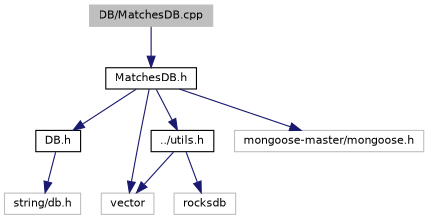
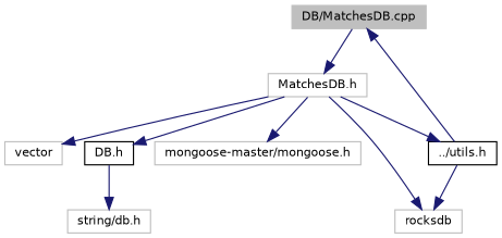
  digraph {
    node [color=grey75 fillcolor=white fontname=Helvetica fontsize=10 shape=record style=filled]
    edge [color=midnightblue fontname=Helvetica fontsize=10 labelfontname=Helvetica labelfontsize=10 style=solid]
    n1 [fillcolor=grey75 fontcolor=black height=0.2 label="DB/MatchesDB.cpp" width=0.4]
-   n2 [color=black height=0.2 label="MatchesDB.h" width=0.4]
+   n2 [height=0.2 label="MatchesDB.h" width=0.4]
    n3 [height=0.2 label=rocksdb width=0.4]
    n4 [height=0.2 label=vector width=0.4]
    n5 [color=black height=0.2 label="DB.h" width=0.4]
    n6 [color=black height=0.2 label="../utils.h" width=0.4]
    n7 [height=0.2 label="mongoose-master/mongoose.h" width=0.4]
    n8 [height=0.2 label="string/db.h" width=0.4]
    n1 -> n2
+   n2 -> n3
    n2 -> n4
    n2 -> n5
    n2 -> n6
    n2 -> n7
    n5 -> n8
    n6 -> n3
-   n6 -> n4
+   n6 -> n1
  }
